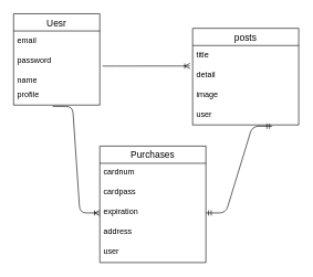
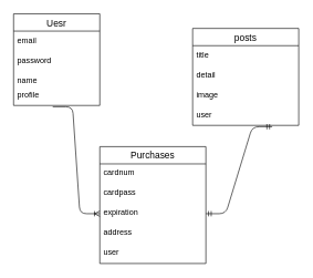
  <mxCell id="0" />
  <mxCell id="1" parent="0" />
  <mxCell id="2" value="Uesr" style="swimlane;fontStyle=0;childLayout=stackLayout;horizontal=1;startSize=26;horizontalStack=0;resizeParent=1;resizeParentMax=0;resizeLast=0;collapsible=1;marginBottom=0;align=center;fontSize=14;" vertex="1" parent="1"><mxGeometry x="20" y="20" width="130" height="138" as="geometry" /></mxCell>
  <mxCell id="3" value="email" style="text;strokeColor=none;fillColor=none;spacingLeft=4;spacingRight=4;overflow=hidden;rotatable=0;points=[[0,0.5],[1,0.5]];portConstraint=eastwest;fontSize=12;" vertex="1" parent="2"><mxGeometry y="26" width="130" height="30" as="geometry" /></mxCell>
  <mxCell id="4" value="password" style="text;strokeColor=none;fillColor=none;spacingLeft=4;spacingRight=4;overflow=hidden;rotatable=0;points=[[0,0.5],[1,0.5]];portConstraint=eastwest;fontSize=12;" vertex="1" parent="2"><mxGeometry y="56" width="130" height="30" as="geometry" /></mxCell>
  <mxCell id="5" value="name" style="text;strokeColor=none;fillColor=none;spacingLeft=4;spacingRight=4;overflow=hidden;rotatable=0;points=[[0,0.5],[1,0.5]];portConstraint=eastwest;fontSize=12;" vertex="1" parent="2"><mxGeometry y="86" width="130" height="22" as="geometry" /></mxCell>
  <mxCell id="6" value="profile" style="text;strokeColor=none;fillColor=none;spacingLeft=4;spacingRight=4;overflow=hidden;rotatable=0;points=[[0,0.5],[1,0.5]];portConstraint=eastwest;fontSize=12;align=left;verticalAlign=top;" vertex="1" parent="2"><mxGeometry y="108" width="130" height="30" as="geometry" /></mxCell>
  <mxCell id="7" value="Purchases" style="swimlane;fontStyle=0;childLayout=stackLayout;horizontal=1;startSize=26;horizontalStack=0;resizeParent=1;resizeParentMax=0;resizeLast=0;collapsible=1;marginBottom=0;align=center;fontSize=14;" vertex="1" parent="1"><mxGeometry x="150" y="220" width="160" height="176" as="geometry" /></mxCell>
  <mxCell id="8" value="cardnum" style="text;strokeColor=none;fillColor=none;spacingLeft=4;spacingRight=4;overflow=hidden;rotatable=0;points=[[0,0.5],[1,0.5]];portConstraint=eastwest;fontSize=12;" vertex="1" parent="7"><mxGeometry y="26" width="160" height="30" as="geometry" /></mxCell>
  <mxCell id="9" value="cardpass" style="text;strokeColor=none;fillColor=none;spacingLeft=4;spacingRight=4;overflow=hidden;rotatable=0;points=[[0,0.5],[1,0.5]];portConstraint=eastwest;fontSize=12;" vertex="1" parent="7"><mxGeometry y="56" width="160" height="30" as="geometry" /></mxCell>
  <mxCell id="10" value="expiration" style="text;strokeColor=none;fillColor=none;spacingLeft=4;spacingRight=4;overflow=hidden;rotatable=0;points=[[0,0.5],[1,0.5]];portConstraint=eastwest;fontSize=12;" vertex="1" parent="7"><mxGeometry y="86" width="160" height="30" as="geometry" /></mxCell>
  <mxCell id="11" value="address" style="text;strokeColor=none;fillColor=none;spacingLeft=4;spacingRight=4;overflow=hidden;rotatable=0;points=[[0,0.5],[1,0.5]];portConstraint=eastwest;fontSize=12;align=left;verticalAlign=top;" vertex="1" parent="7"><mxGeometry y="116" width="160" height="30" as="geometry" /></mxCell>
  <mxCell id="12" value="user" style="text;strokeColor=none;fillColor=none;spacingLeft=4;spacingRight=4;overflow=hidden;rotatable=0;points=[[0,0.5],[1,0.5]];portConstraint=eastwest;fontSize=12;align=left;verticalAlign=top;" vertex="1" parent="7"><mxGeometry y="146" width="160" height="30" as="geometry" /></mxCell>
  <mxCell id="13" value="posts" style="swimlane;fontStyle=0;childLayout=stackLayout;horizontal=1;startSize=26;horizontalStack=0;resizeParent=1;resizeParentMax=0;resizeLast=0;collapsible=1;marginBottom=0;align=center;fontSize=14;" vertex="1" parent="1"><mxGeometry x="290" y="42" width="160" height="146" as="geometry" /></mxCell>
  <mxCell id="14" value="title" style="text;strokeColor=none;fillColor=none;spacingLeft=4;spacingRight=4;overflow=hidden;rotatable=0;points=[[0,0.5],[1,0.5]];portConstraint=eastwest;fontSize=12;" vertex="1" parent="13"><mxGeometry y="26" width="160" height="30" as="geometry" /></mxCell>
  <mxCell id="15" value="detail" style="text;strokeColor=none;fillColor=none;spacingLeft=4;spacingRight=4;overflow=hidden;rotatable=0;points=[[0,0.5],[1,0.5]];portConstraint=eastwest;fontSize=12;" vertex="1" parent="13"><mxGeometry y="56" width="160" height="30" as="geometry" /></mxCell>
  <mxCell id="16" value="image" style="text;strokeColor=none;fillColor=none;spacingLeft=4;spacingRight=4;overflow=hidden;rotatable=0;points=[[0,0.5],[1,0.5]];portConstraint=eastwest;fontSize=12;align=left;verticalAlign=top;" vertex="1" parent="13"><mxGeometry y="86" width="160" height="30" as="geometry" /></mxCell>
  <mxCell id="17" value="user" style="text;strokeColor=none;fillColor=none;spacingLeft=4;spacingRight=4;overflow=hidden;rotatable=0;points=[[0,0.5],[1,0.5]];portConstraint=eastwest;fontSize=12;" vertex="1" parent="13"><mxGeometry y="116" width="160" height="30" as="geometry" /></mxCell>
- <mxCell id="18" value="" style="edgeStyle=entityRelationEdgeStyle;fontSize=12;html=1;endArrow=ERoneToMany;entryX=-0.025;entryY=0.033;entryDx=0;entryDy=0;entryPerimeter=0;exitX=1.031;exitY=0.767;exitDx=0;exitDy=0;exitPerimeter=0;" edge="1" parent="1" source="4" target="15"><mxGeometry width="100" height="100" relative="1" as="geometry"><mxPoint x="210" y="380" as="sourcePoint" /><mxPoint x="310" y="280" as="targetPoint" /></mxGeometry></mxCell>
  <mxCell id="19" value="" style="edgeStyle=entityRelationEdgeStyle;fontSize=12;html=1;endArrow=ERoneToMany;entryX=0;entryY=0.5;entryDx=0;entryDy=0;" edge="1" parent="1" target="10"><mxGeometry width="100" height="100" relative="1" as="geometry"><mxPoint x="79" y="160" as="sourcePoint" /><mxPoint x="310" y="280" as="targetPoint" /></mxGeometry></mxCell>
  <mxCell id="20" value="" style="edgeStyle=entityRelationEdgeStyle;fontSize=12;html=1;endArrow=ERmandOne;startArrow=ERmandOne;exitX=1;exitY=0.5;exitDx=0;exitDy=0;" edge="1" parent="1" source="10"><mxGeometry width="100" height="100" relative="1" as="geometry"><mxPoint x="210" y="380" as="sourcePoint" /><mxPoint x="410" y="190" as="targetPoint" /></mxGeometry></mxCell>
